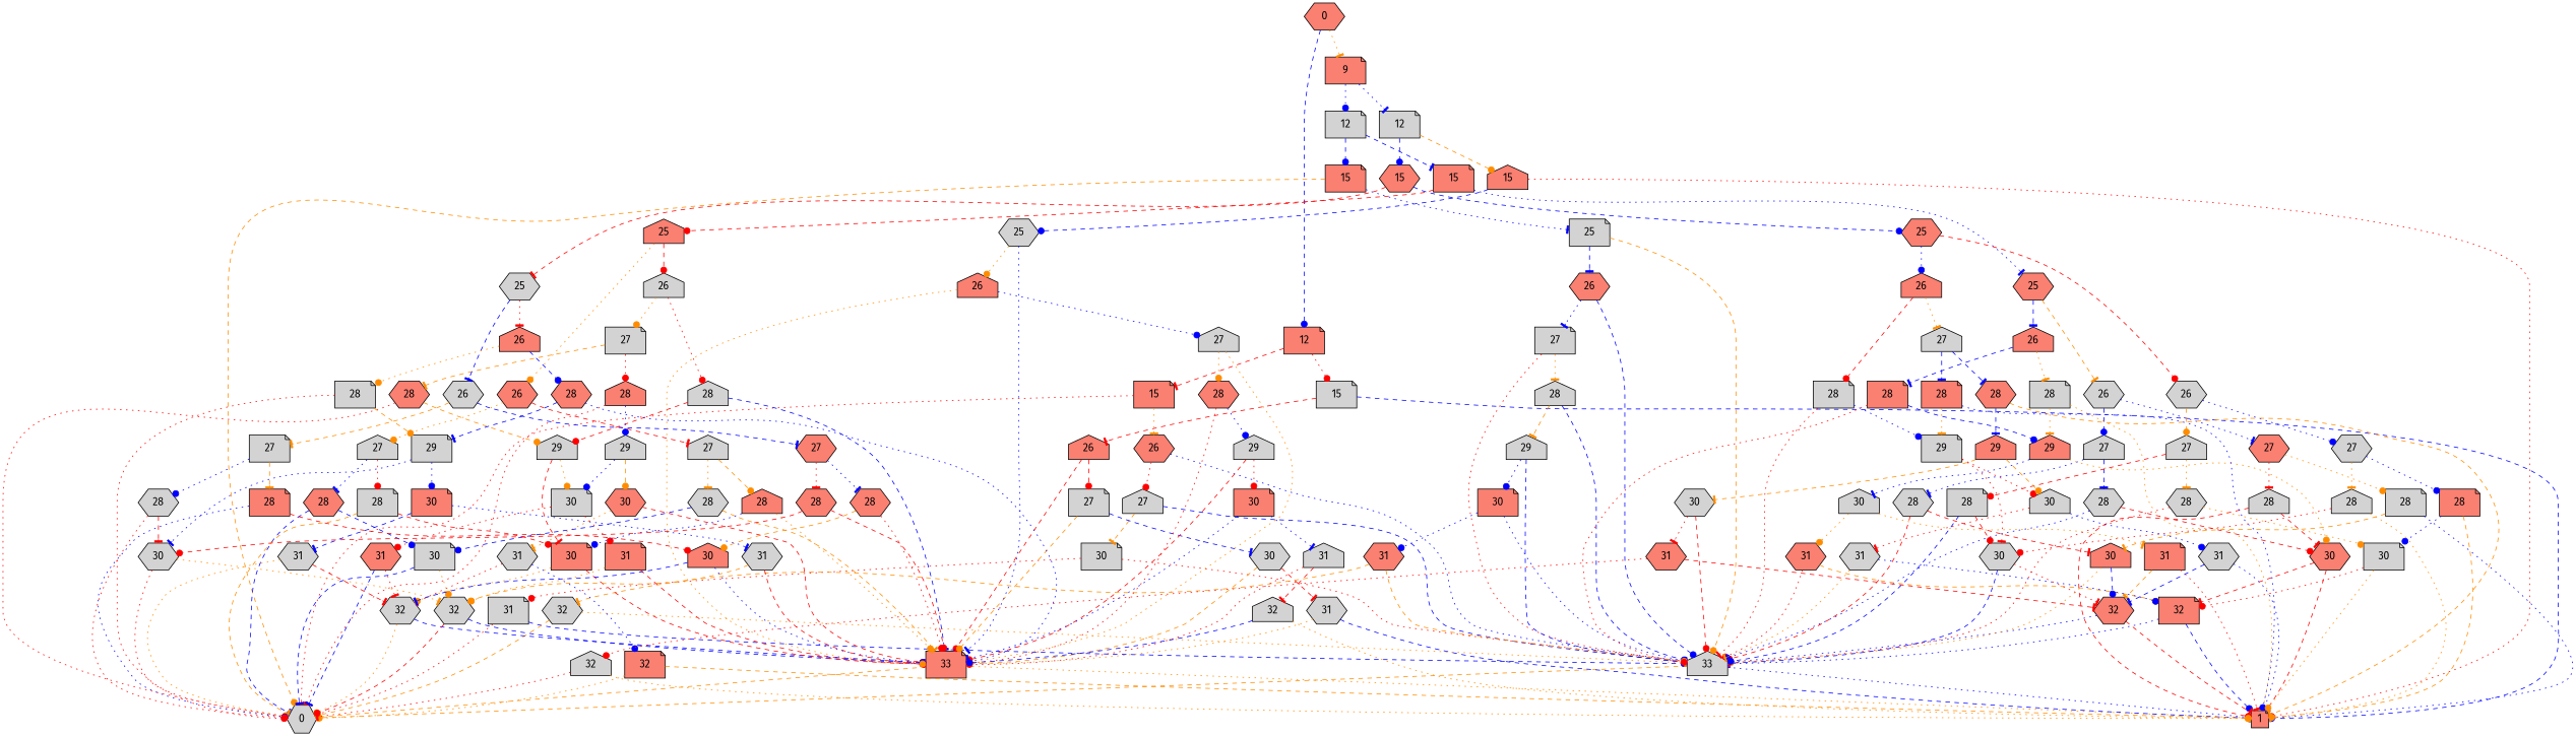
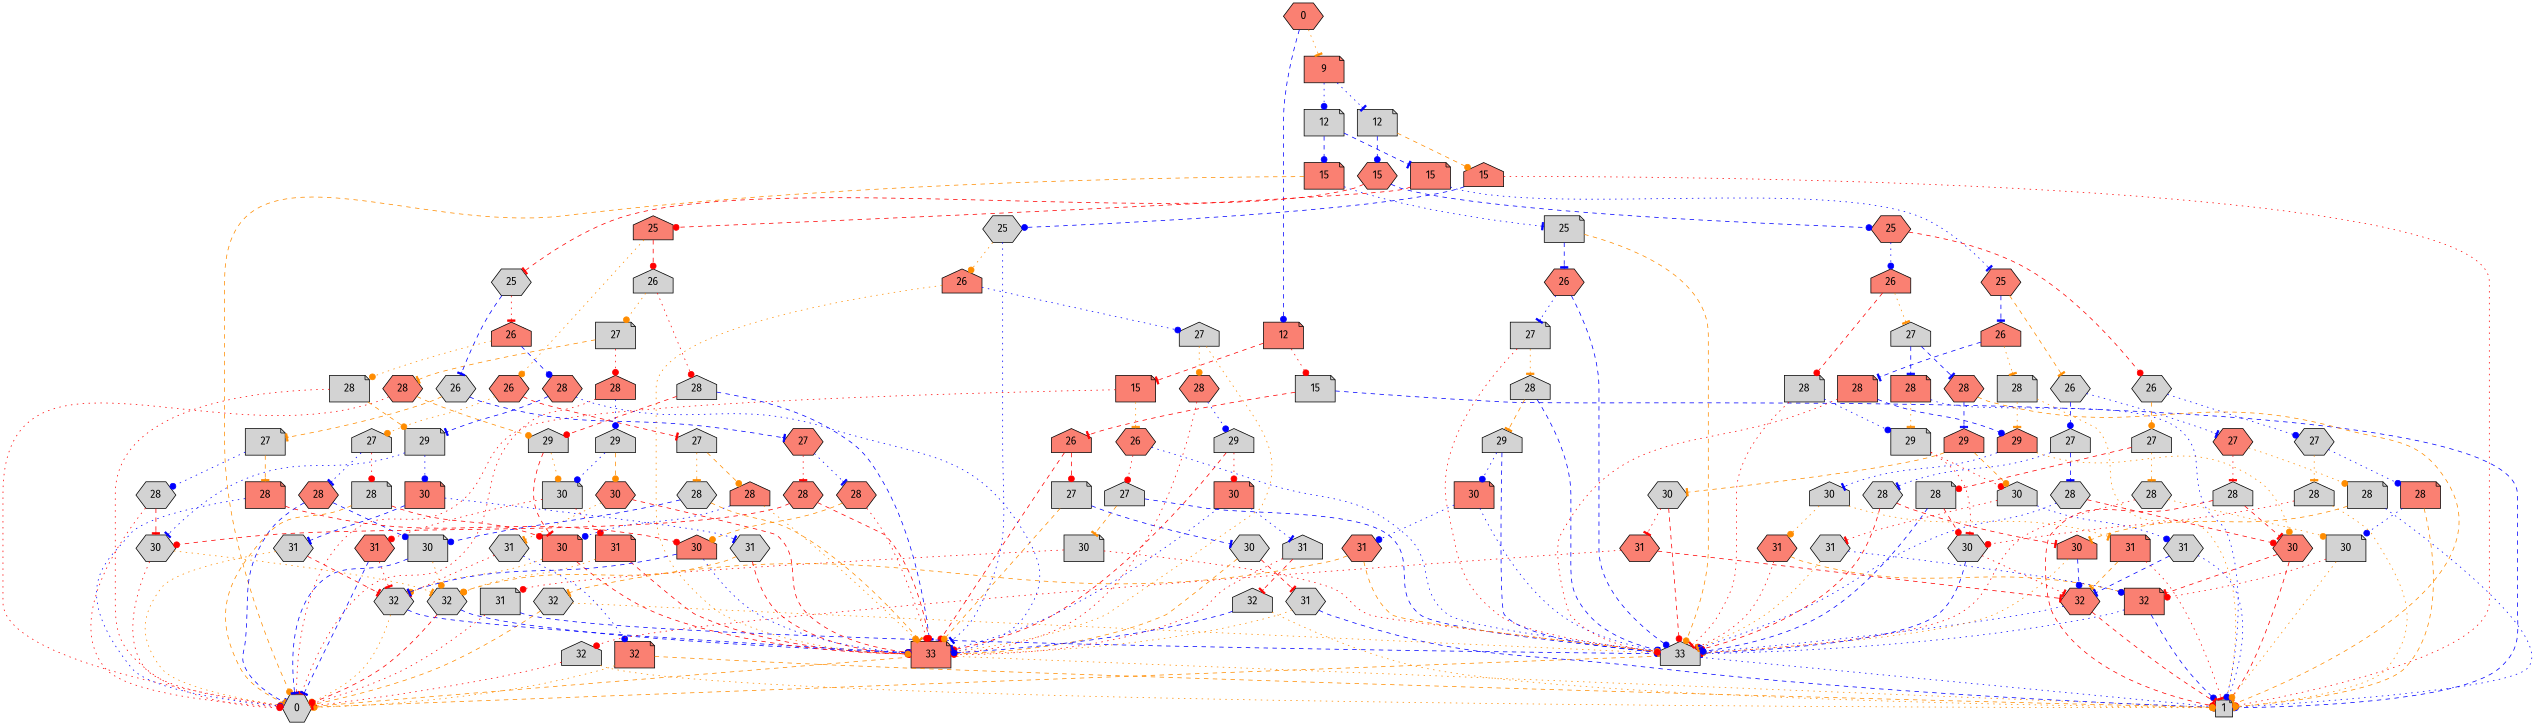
  digraph {
    fontname="Fira Sans"
    node [shape=hexagon style=filled fillcolor=lightgrey fontname="Fira Sans"]
    edge [style=dotted color=blue arrowhead=dot fontname="Fira Sans"]
    n1 [height=0.3 label=0 width=0.3]
-   n2 [height=0.3 label=1 shape=note width=0.3 fillcolor=salmon]
+   n2 [height=0.3 label=1 shape=note width=0.3]
    n3 [label=0 fillcolor=salmon]
    n4 [label=12 fillcolor=salmon shape=note]
    n5 [label=9 fillcolor=salmon shape=note]
    n6 [label=15 fillcolor=salmon shape=note]
    n7 [label=15 shape=note]
    n8 [label=12 shape=note]
    n9 [label=12 shape=note]
    n10 [label=26 fillcolor=salmon]
    n11 [label=26 fillcolor=salmon shape=house]
    n12 [label=27 shape=house]
    n13 [label=33 shape=house]
    n14 [label=30 shape=note]
    n15 [label=31 shape=note]
    n16 [label=27 shape=note]
    n17 [label=33 fillcolor=salmon shape=note]
    n18 [label=30]
    n19 [label=31]
    n20 [label=15 fillcolor=salmon shape=note]
    n21 [label=15 fillcolor=salmon shape=note]
    n22 [label=15 fillcolor=salmon]
    n23 [label=15 fillcolor=salmon shape=house]
    n24 [label=25 shape=note]
    n25 [label=25 fillcolor=salmon shape=house]
    n26 [label=25 fillcolor=salmon]
    n27 [label=26 fillcolor=salmon]
    n28 [label=27 shape=note]
    n29 [label=28 shape=house]
    n30 [label=29 shape=house]
    n31 [label=30 fillcolor=salmon shape=note]
    n32 [label=31 fillcolor=salmon]
    n33 [label=32]
    n34 [label=26 shape=house]
    n35 [label=26 fillcolor=salmon]
    n36 [label=26 fillcolor=salmon shape=house]
    n37 [label=26]
    n38 [label=27 shape=note]
    n39 [label=28 shape=house]
    n40 [label=27 shape=house]
    n41 [label=27 shape=house]
    n42 [label=28 fillcolor=salmon shape=house]
    n43 [label=28 fillcolor=salmon]
    n44 [label=29 shape=house]
    n45 [label=29 shape=house]
    n46 [label=30 fillcolor=salmon]
    n47 [label=30 shape=note]
    n48 [label=31]
    n49 [label=31 fillcolor=salmon]
    n50 [label=31 fillcolor=salmon shape=note]
    n51 [label=32 fillcolor=salmon shape=note]
    n52 [label=32]
    n53 [label=32]
    n54 [label=30 fillcolor=salmon shape=note]
    n55 [label=28 fillcolor=salmon]
    n56 [label=28 shape=note]
    n57 [label=28]
    n58 [label=28 fillcolor=salmon shape=house]
    n59 [label=30 shape=note]
    n60 [label=28 fillcolor=salmon shape=note]
    n61 [label=28 shape=note]
    n62 [label=27 shape=house]
    n63 [label=27 fillcolor=salmon]
    n64 [label=29 fillcolor=salmon shape=house]
    n65 [label=30 fillcolor=salmon]
    n66 [label=30 shape=house]
    n67 [label=32 fillcolor=salmon shape=note]
    n68 [label=31 fillcolor=salmon]
    n69 [label=31 fillcolor=salmon shape=note]
    n70 [label=32 fillcolor=salmon]
    n71 [label=28]
    n72 [label=28]
    n73 [label=28 shape=note]
    n74 [label=28 shape=house]
    n75 [label=30 fillcolor=salmon shape=house]
    n76 [label=25]
    n77 [label=25 fillcolor=salmon]
    n78 [label=25]
    n79 [label=26 fillcolor=salmon shape=house]
    n80 [label=26]
    n81 [label=26 fillcolor=salmon shape=house]
    n82 [label=26]
    n83 [label=28 fillcolor=salmon]
    n84 [label=28 shape=note]
    n85 [label=27 fillcolor=salmon]
    n86 [label=27 shape=note]
    n87 [label=29 shape=note]
    n88 [label=30]
    n89 [label=30 fillcolor=salmon shape=note]
    n90 [label=31]
    n91 [label=31]
    n92 [label=28 fillcolor=salmon]
    n93 [label=28 fillcolor=salmon]
    n94 [label=28 fillcolor=salmon shape=note]
    n95 [label=28]
    n96 [label=30 fillcolor=salmon shape=house]
    n97 [label=27 shape=house]
    n98 [label=28 shape=note]
    n99 [label=27]
    n100 [label=27 shape=house]
    n101 [label=28 fillcolor=salmon]
    n102 [label=28 fillcolor=salmon shape=note]
    n103 [label=29 shape=note]
    n104 [label=29 fillcolor=salmon shape=house]
    n105 [label=30]
    n106 [label=30 shape=house]
    n107 [label=31 fillcolor=salmon]
    n108 [label=31]
    n109 [label=31]
    n110 [label=32 shape=house]
    n111 [label=30]
    n112 [label=28 fillcolor=salmon shape=note]
    n113 [label=28 shape=house]
    n114 [label=28]
    n115 [label=28 shape=note]
    n116 [label=30 shape=note]
    n117 [label=26 fillcolor=salmon shape=house]
    n118 [label=27 shape=house]
    n119 [label=28 fillcolor=salmon]
    n120 [label=29 shape=house]
    n121 [label=30 fillcolor=salmon shape=note]
    n122 [label=31 shape=house]
    n123 [label=32 shape=house]
    n3 -> n4 [style=dashed]
    n3 -> n5 [color=darkorange arrowhead=tee]
    n4 -> n6 [style=dashed color=red arrowhead=tee]
    n4 -> n7 [color=red]
    n5 -> n8
    n5 -> n9 [arrowhead=tee]
    n6 -> n1 [color=red arrowhead=tee]
    n6 -> n10 [color=darkorange arrowhead=tee]
    n7 -> n2 [style=dashed]
    n7 -> n11 [style=dashed color=red arrowhead=tee]
    n8 -> n20 [style=dashed]
    n8 -> n21 [style=dashed arrowhead=tee]
    n9 -> n22 [style=dashed]
    n9 -> n23 [style=dashed color=darkorange]
    n10 -> n12 [color=red]
    n10 -> n13
    n11 -> n16 [style=dashed color=red]
    n11 -> n17 [style=dashed color=red]
    n12 -> n13 [style=dashed arrowhead=tee]
    n12 -> n14 [style=dashed color=darkorange arrowhead=tee]
    n13 -> n1 [style=dashed color=darkorange]
    n13 -> n2
    n14 -> n13 [color=red]
    n14 -> n15 [color=red]
    n15 -> n1 [color=red arrowhead=tee]
    n15 -> n13 [style=dashed]
    n16 -> n17 [style=dashed color=darkorange]
    n16 -> n18 [style=dashed arrowhead=tee]
    n17 -> n1 [style=dashed color=darkorange arrowhead=tee]
    n17 -> n2 [color=darkorange arrowhead=tee]
    n18 -> n17 [style=dashed color=darkorange]
    n18 -> n19 [style=dashed color=red arrowhead=tee]
    n19 -> n2 [style=dashed arrowhead=tee]
    n19 -> n17 [color=darkorange]
    n20 -> n1 [style=dashed color=darkorange]
    n20 -> n24 [arrowhead=tee]
    n21 -> n25 [style=dashed color=red]
    n21 -> n26 [arrowhead=tee]
    n22 -> n76 [style=dashed color=red arrowhead=tee]
    n22 -> n77 [style=dashed]
    n23 -> n2 [color=red]
    n23 -> n78 [style=dashed]
    n24 -> n13 [style=dashed color=darkorange]
    n24 -> n27 [style=dashed arrowhead=tee]
    n25 -> n34 [style=dashed color=red]
    n25 -> n35 [color=darkorange]
    n26 -> n36 [style=dashed arrowhead=tee]
    n26 -> n37 [style=dashed color=darkorange arrowhead=tee]
    n27 -> n13 [style=dashed]
    n27 -> n28 [arrowhead=tee]
    n28 -> n13 [color=red arrowhead=tee]
    n28 -> n29 [color=darkorange arrowhead=tee]
    n29 -> n13 [style=dashed]
    n29 -> n30 [style=dashed color=darkorange arrowhead=tee]
    n30 -> n13 [style=dashed arrowhead=tee]
    n30 -> n31
    n31 -> n13 [arrowhead=tee]
    n31 -> n32
    n32 -> n13 [style=dashed color=darkorange]
    n32 -> n33 [style=dashed color=darkorange arrowhead=tee]
    n33 -> n1 [style=dashed color=darkorange]
    n33 -> n13 [color=darkorange arrowhead=tee]
    n34 -> n38 [color=darkorange]
    n34 -> n39 [color=red]
    n35 -> n40 [color=darkorange]
    n35 -> n41 [style=dashed color=red arrowhead=tee]
    n36 -> n60 [style=dashed arrowhead=tee]
    n36 -> n61 [color=darkorange arrowhead=tee]
    n37 -> n62 [style=dashed]
    n37 -> n63 [arrowhead=tee]
    n38 -> n42 [color=red]
    n38 -> n43 [style=dashed color=darkorange arrowhead=tee]
    n39 -> n17 [style=dashed arrowhead=tee]
    n39 -> n44 [style=dashed color=red]
    n40 -> n55 [arrowhead=tee]
    n40 -> n56 [color=red]
    n41 -> n57 [color=darkorange arrowhead=tee]
    n41 -> n58 [style=dashed color=darkorange]
    n42 -> n1 [color=red arrowhead=tee]
    n42 -> n45
    n43 -> n1 [color=red]
    n43 -> n44 [style=dashed color=darkorange]
    n44 -> n47 [color=darkorange]
    n44 -> n54 [style=dashed color=red arrowhead=tee]
    n45 -> n46 [style=dashed color=darkorange]
    n45 -> n47
    n46 -> n17 [style=dashed color=red]
    n46 -> n48 [color=darkorange arrowhead=tee]
    n47 -> n49 [color=red]
    n47 -> n50 [color=red]
    n48 -> n51
    n48 -> n52 [color=red arrowhead=tee]
    n49 -> n1 [style=dashed arrowhead=tee]
    n49 -> n52 [color=red arrowhead=tee]
    n50 -> n17 [style=dashed color=red]
    n50 -> n53 [color=darkorange]
    n51 -> n1 [color=darkorange]
    n51 -> n2 [style=dashed color=darkorange arrowhead=tee]
    n52 -> n1 [color=darkorange]
    n52 -> n17 [style=dashed]
    n53 -> n1 [style=dashed color=red]
    n53 -> n17 [style=dashed arrowhead=tee]
    n54 -> n17 [style=dashed color=red]
    n54 -> n52 [color=darkorange]
    n55 -> n1 [style=dashed arrowhead=tee]
    n55 -> n59 [style=dashed]
    n56 -> n1 [style=dashed color=darkorange arrowhead=tee]
    n56 -> n54 [style=dashed color=red]
    n57 -> n17 [style=dashed color=darkorange arrowhead=tee]
    n57 -> n59 [style=dashed]
    n58 -> n17 [color=darkorange]
    n58 -> n54
    n59 -> n1 [style=dashed arrowhead=tee]
    n59 -> n53 [color=darkorange]
    n60 -> n13 [color=red]
    n60 -> n64 [style=dashed]
    n61 -> n2 [color=darkorange arrowhead=tee]
    n61 -> n64 [color=darkorange arrowhead=tee]
    n62 -> n71 [arrowhead=tee]
    n62 -> n72 [style=dashed arrowhead=tee]
    n63 -> n73 [color=darkorange]
    n63 -> n74 [color=red arrowhead=tee]
    n64 -> n65 [color=darkorange]
    n64 -> n66 [arrowhead=tee]
    n65 -> n2 [style=dashed color=red arrowhead=tee]
    n65 -> n67 [style=dashed color=red arrowhead=tee]
    n66 -> n68 [color=darkorange]
    n66 -> n69 [color=darkorange arrowhead=tee]
    n67 -> n2 [style=dashed]
    n67 -> n13 [arrowhead=tee]
    n68 -> n13 [color=red]
    n68 -> n67 [style=dashed color=darkorange]
    n69 -> n2 [color=red arrowhead=tee]
    n69 -> n70 [style=dashed color=darkorange arrowhead=tee]
    n70 -> n2 [style=dashed color=red arrowhead=tee]
    n70 -> n13
    n71 -> n13 [style=dashed color=red]
    n71 -> n75 [style=dashed color=red arrowhead=tee]
    n72 -> n13
    n72 -> n65 [style=dashed color=red]
    n73 -> n2 [arrowhead=tee]
    n73 -> n75 [style=dashed color=darkorange arrowhead=tee]
    n74 -> n2 [style=dashed color=red]
    n74 -> n65 [style=dashed color=red arrowhead=tee]
    n75 -> n13 [color=darkorange]
    n75 -> n70 [style=dashed]
    n76 -> n79 [color=red arrowhead=tee]
    n76 -> n80 [style=dashed arrowhead=tee]
    n77 -> n81
    n77 -> n82 [style=dashed color=red]
    n78 -> n17 [arrowhead=tee]
    n78 -> n117 [color=darkorange]
    n79 -> n83 [style=dashed]
    n79 -> n84 [color=darkorange]
    n80 -> n85 [style=dashed arrowhead=tee]
    n80 -> n86 [style=dashed color=darkorange arrowhead=tee]
    n81 -> n97 [color=darkorange arrowhead=tee]
    n81 -> n98 [style=dashed color=red]
    n82 -> n99
    n82 -> n100 [style=dashed color=darkorange]
    n83 -> n17
    n83 -> n87 [style=dashed arrowhead=tee]
    n84 -> n1 [color=red]
    n84 -> n87 [style=dashed color=darkorange]
    n85 -> n92 [arrowhead=tee]
    n85 -> n93 [color=red arrowhead=tee]
    n86 -> n94 [style=dashed color=darkorange arrowhead=tee]
    n86 -> n95
    n87 -> n88 [arrowhead=tee]
    n87 -> n89
    n88 -> n1 [color=red]
    n88 -> n53 [color=darkorange arrowhead=tee]
    n89 -> n90 [arrowhead=tee]
    n89 -> n91 [style=dashed arrowhead=tee]
    n90 -> n17 [style=dashed color=red arrowhead=tee]
    n90 -> n53 [style=dashed color=darkorange]
    n91 -> n1 [color=darkorange]
    n91 -> n52 [style=dashed color=red arrowhead=tee]
    n92 -> n17 [color=red]
    n92 -> n96 [style=dashed color=darkorange]
    n93 -> n17 [style=dashed color=red]
    n93 -> n88 [style=dashed color=red]
    n94 -> n1
    n94 -> n96 [style=dashed color=red]
    n95 -> n1 [color=red]
    n95 -> n88 [style=dashed color=red arrowhead=tee]
    n96 -> n17
    n96 -> n52 [style=dashed arrowhead=tee]
    n97 -> n101 [style=dashed arrowhead=tee]
    n97 -> n102 [style=dashed arrowhead=tee]
    n98 -> n13 [color=red arrowhead=tee]
    n98 -> n103
    n99 -> n112
    n99 -> n113 [color=darkorange arrowhead=tee]
    n100 -> n114 [color=darkorange arrowhead=tee]
    n100 -> n115 [style=dashed color=red]
    n101 -> n2 [style=dashed color=darkorange arrowhead=tee]
    n101 -> n104 [style=dashed arrowhead=tee]
    n102 -> n2
    n102 -> n103 [color=darkorange arrowhead=tee]
    n103 -> n106 [color=red]
    n103 -> n111 [color=red arrowhead=tee]
    n104 -> n105 [style=dashed color=darkorange arrowhead=tee]
    n104 -> n106 [style=dashed color=darkorange]
    n105 -> n13 [style=dashed color=red]
    n105 -> n107 [color=red arrowhead=tee]
    n106 -> n108
    n106 -> n109 [color=red arrowhead=tee]
    n107 -> n70 [style=dashed color=red arrowhead=tee]
    n107 -> n110 [color=red]
    n108 -> n2 [arrowhead=tee]
    n108 -> n70 [style=dashed arrowhead=tee]
    n109 -> n13 [color=darkorange arrowhead=tee]
    n109 -> n67
    n110 -> n1 [color=red arrowhead=tee]
    n110 -> n2 [color=darkorange]
    n111 -> n13 [style=dashed arrowhead=tee]
    n111 -> n70 [color=red arrowhead=tee]
    n112 -> n2 [style=dashed color=darkorange arrowhead=tee]
    n112 -> n116
    n113 -> n2 [color=darkorange]
    n113 -> n111 [color=red]
    n114 -> n13 [color=red arrowhead=tee]
    n114 -> n116 [color=darkorange]
    n115 -> n13 [style=dashed]
    n115 -> n111 [style=dashed color=red]
    n116 -> n2 [color=darkorange]
    n116 -> n67 [color=red]
    n117 -> n17 [color=darkorange]
    n117 -> n118
    n118 -> n17 [color=darkorange arrowhead=tee]
    n118 -> n119 [color=darkorange]
    n119 -> n17 [color=red]
    n119 -> n120
    n120 -> n17 [style=dashed color=red]
    n120 -> n121 [color=red]
    n121 -> n17 [arrowhead=tee]
    n121 -> n122 [arrowhead=tee]
    n122 -> n17 [color=red]
    n122 -> n123 [style=dashed color=red arrowhead=tee]
    n123 -> n2 [color=darkorange]
    n123 -> n17 [style=dashed]
  }
